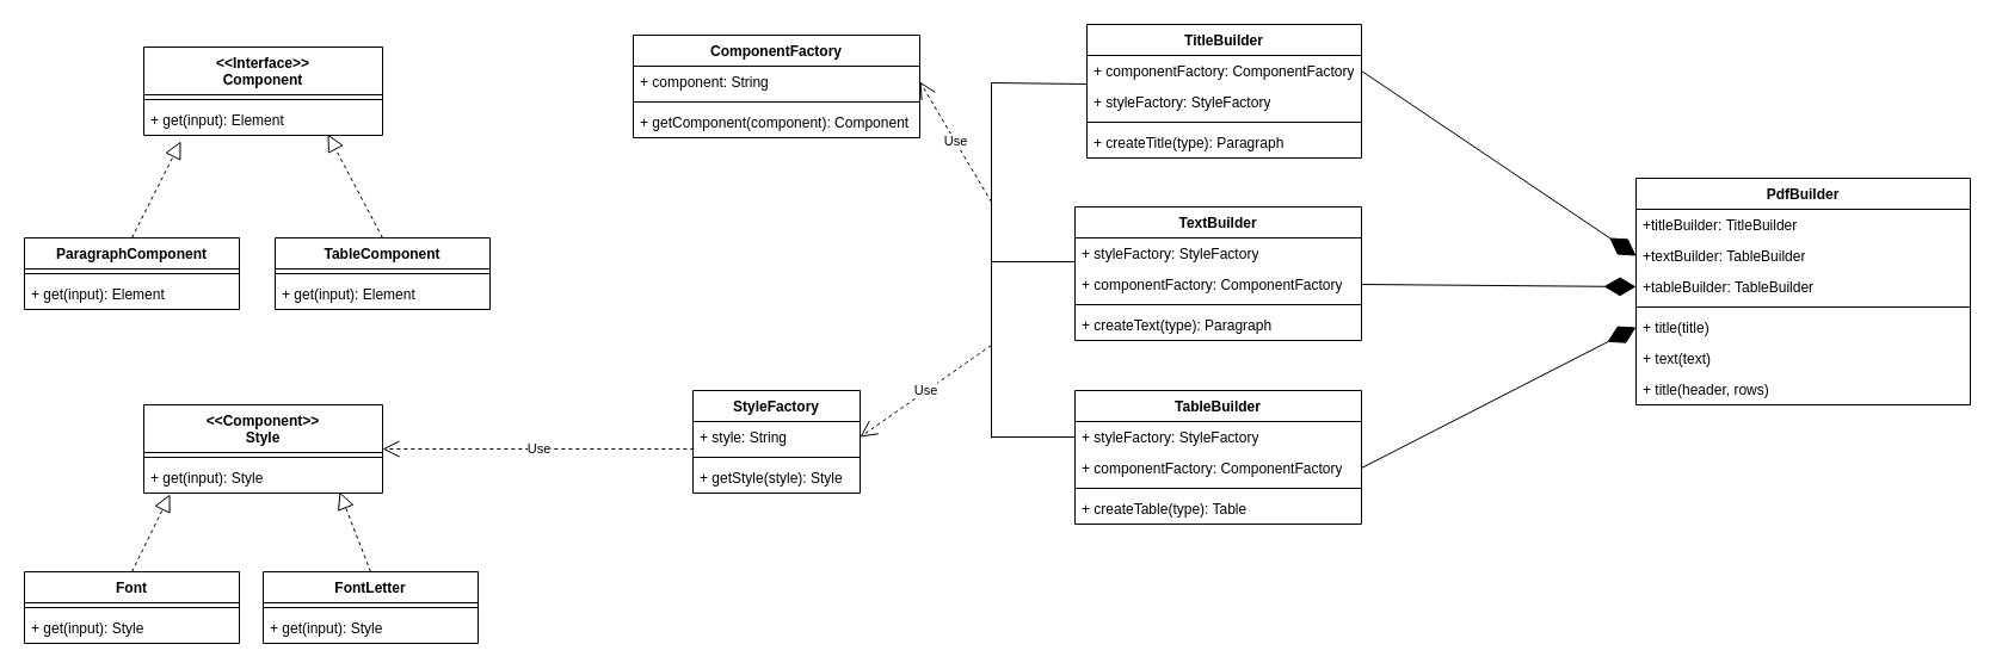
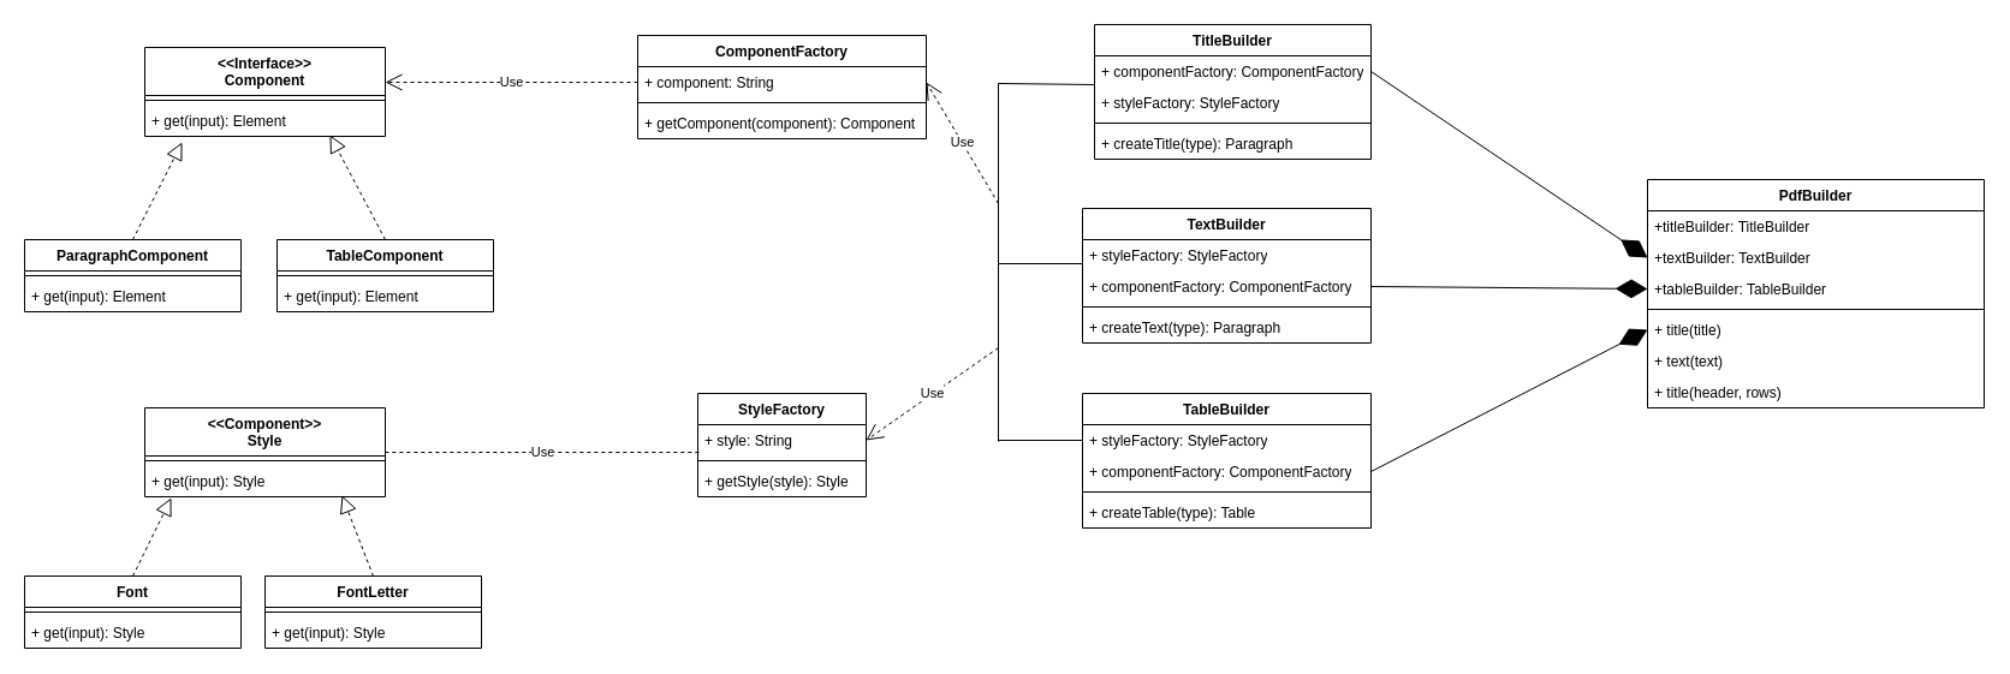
  <mxCell id="0" />
  <mxCell id="1" parent="0" />
  <mxCell id="2" value="&amp;lt;&amp;lt;Interface&amp;gt;&amp;gt;&lt;br&gt;Component" style="swimlane;fontStyle=1;align=center;verticalAlign=top;childLayout=stackLayout;horizontal=1;startSize=40;horizontalStack=0;resizeParent=1;resizeParentMax=0;resizeLast=0;collapsible=1;marginBottom=0;whiteSpace=wrap;html=1;" parent="1" vertex="1"><mxGeometry x="120" y="39" width="200" height="74" as="geometry" /></mxCell>
  <mxCell id="3" value="" style="line;strokeWidth=1;fillColor=none;align=left;verticalAlign=middle;spacingTop=-1;spacingLeft=3;spacingRight=3;rotatable=0;labelPosition=right;points=[];portConstraint=eastwest;strokeColor=inherit;" parent="2" vertex="1"><mxGeometry y="40" width="200" height="8" as="geometry" /></mxCell>
  <mxCell id="4" value="+ get(input): Element" style="text;strokeColor=none;fillColor=none;align=left;verticalAlign=top;spacingLeft=4;spacingRight=4;overflow=hidden;rotatable=0;points=[[0,0.5],[1,0.5]];portConstraint=eastwest;whiteSpace=wrap;html=1;" parent="2" vertex="1"><mxGeometry y="48" width="200" height="26" as="geometry" /></mxCell>
  <mxCell id="5" value="ParagraphComponent" style="swimlane;fontStyle=1;align=center;verticalAlign=top;childLayout=stackLayout;horizontal=1;startSize=26;horizontalStack=0;resizeParent=1;resizeParentMax=0;resizeLast=0;collapsible=1;marginBottom=0;whiteSpace=wrap;html=1;" parent="1" vertex="1"><mxGeometry x="20" y="199" width="180" height="60" as="geometry" /></mxCell>
  <mxCell id="6" value="" style="line;strokeWidth=1;fillColor=none;align=left;verticalAlign=middle;spacingTop=-1;spacingLeft=3;spacingRight=3;rotatable=0;labelPosition=right;points=[];portConstraint=eastwest;strokeColor=inherit;" parent="5" vertex="1"><mxGeometry y="26" width="180" height="8" as="geometry" /></mxCell>
  <mxCell id="7" value="+ get(input): Element" style="text;strokeColor=none;fillColor=none;align=left;verticalAlign=top;spacingLeft=4;spacingRight=4;overflow=hidden;rotatable=0;points=[[0,0.5],[1,0.5]];portConstraint=eastwest;whiteSpace=wrap;html=1;" parent="5" vertex="1"><mxGeometry y="34" width="180" height="26" as="geometry" /></mxCell>
  <mxCell id="8" value="TableComponent" style="swimlane;fontStyle=1;align=center;verticalAlign=top;childLayout=stackLayout;horizontal=1;startSize=26;horizontalStack=0;resizeParent=1;resizeParentMax=0;resizeLast=0;collapsible=1;marginBottom=0;whiteSpace=wrap;html=1;" parent="1" vertex="1"><mxGeometry x="230" y="199" width="180" height="60" as="geometry" /></mxCell>
  <mxCell id="9" value="" style="line;strokeWidth=1;fillColor=none;align=left;verticalAlign=middle;spacingTop=-1;spacingLeft=3;spacingRight=3;rotatable=0;labelPosition=right;points=[];portConstraint=eastwest;strokeColor=inherit;" parent="8" vertex="1"><mxGeometry y="26" width="180" height="8" as="geometry" /></mxCell>
  <mxCell id="10" value="+ get(input): Element" style="text;strokeColor=none;fillColor=none;align=left;verticalAlign=top;spacingLeft=4;spacingRight=4;overflow=hidden;rotatable=0;points=[[0,0.5],[1,0.5]];portConstraint=eastwest;whiteSpace=wrap;html=1;" parent="8" vertex="1"><mxGeometry y="34" width="180" height="26" as="geometry" /></mxCell>
  <mxCell id="11" value="" style="endArrow=block;dashed=1;endFill=0;endSize=12;html=1;rounded=0;exitX=0.5;exitY=0;exitDx=0;exitDy=0;entryX=0.155;entryY=1.192;entryDx=0;entryDy=0;entryPerimeter=0;" parent="1" source="5" target="4" edge="1"><mxGeometry width="160" relative="1" as="geometry"><mxPoint x="30" y="9" as="sourcePoint" /><mxPoint x="190" y="9" as="targetPoint" /></mxGeometry></mxCell>
  <mxCell id="12" value="" style="endArrow=block;dashed=1;endFill=0;endSize=12;html=1;rounded=0;exitX=0.5;exitY=0;exitDx=0;exitDy=0;entryX=0.77;entryY=0.962;entryDx=0;entryDy=0;entryPerimeter=0;" parent="1" source="8" target="4" edge="1"><mxGeometry width="160" relative="1" as="geometry"><mxPoint x="550" y="136.5" as="sourcePoint" /><mxPoint x="671" y="75.5" as="targetPoint" /></mxGeometry></mxCell>
  <mxCell id="13" value="&amp;lt;&amp;lt;Component&amp;gt;&amp;gt;&lt;br&gt;Style" style="swimlane;fontStyle=1;align=center;verticalAlign=top;childLayout=stackLayout;horizontal=1;startSize=40;horizontalStack=0;resizeParent=1;resizeParentMax=0;resizeLast=0;collapsible=1;marginBottom=0;whiteSpace=wrap;html=1;" parent="1" vertex="1"><mxGeometry x="120" y="339" width="200" height="74" as="geometry" /></mxCell>
  <mxCell id="14" value="" style="line;strokeWidth=1;fillColor=none;align=left;verticalAlign=middle;spacingTop=-1;spacingLeft=3;spacingRight=3;rotatable=0;labelPosition=right;points=[];portConstraint=eastwest;strokeColor=inherit;" parent="13" vertex="1"><mxGeometry y="40" width="200" height="8" as="geometry" /></mxCell>
  <mxCell id="15" value="+ get(input): Style" style="text;strokeColor=none;fillColor=none;align=left;verticalAlign=top;spacingLeft=4;spacingRight=4;overflow=hidden;rotatable=0;points=[[0,0.5],[1,0.5]];portConstraint=eastwest;whiteSpace=wrap;html=1;" parent="13" vertex="1"><mxGeometry y="48" width="200" height="26" as="geometry" /></mxCell>
  <mxCell id="16" value="Font" style="swimlane;fontStyle=1;align=center;verticalAlign=top;childLayout=stackLayout;horizontal=1;startSize=26;horizontalStack=0;resizeParent=1;resizeParentMax=0;resizeLast=0;collapsible=1;marginBottom=0;whiteSpace=wrap;html=1;" parent="1" vertex="1"><mxGeometry x="20" y="479" width="180" height="60" as="geometry" /></mxCell>
  <mxCell id="17" value="" style="line;strokeWidth=1;fillColor=none;align=left;verticalAlign=middle;spacingTop=-1;spacingLeft=3;spacingRight=3;rotatable=0;labelPosition=right;points=[];portConstraint=eastwest;strokeColor=inherit;" parent="16" vertex="1"><mxGeometry y="26" width="180" height="8" as="geometry" /></mxCell>
  <mxCell id="18" value="+ get(input): Style" style="text;strokeColor=none;fillColor=none;align=left;verticalAlign=top;spacingLeft=4;spacingRight=4;overflow=hidden;rotatable=0;points=[[0,0.5],[1,0.5]];portConstraint=eastwest;whiteSpace=wrap;html=1;" parent="16" vertex="1"><mxGeometry y="34" width="180" height="26" as="geometry" /></mxCell>
  <mxCell id="19" value="FontLetter" style="swimlane;fontStyle=1;align=center;verticalAlign=top;childLayout=stackLayout;horizontal=1;startSize=26;horizontalStack=0;resizeParent=1;resizeParentMax=0;resizeLast=0;collapsible=1;marginBottom=0;whiteSpace=wrap;html=1;" parent="1" vertex="1"><mxGeometry x="220" y="479" width="180" height="60" as="geometry" /></mxCell>
  <mxCell id="20" value="" style="line;strokeWidth=1;fillColor=none;align=left;verticalAlign=middle;spacingTop=-1;spacingLeft=3;spacingRight=3;rotatable=0;labelPosition=right;points=[];portConstraint=eastwest;strokeColor=inherit;" parent="19" vertex="1"><mxGeometry y="26" width="180" height="8" as="geometry" /></mxCell>
  <mxCell id="21" value="+ get(input): Style" style="text;strokeColor=none;fillColor=none;align=left;verticalAlign=top;spacingLeft=4;spacingRight=4;overflow=hidden;rotatable=0;points=[[0,0.5],[1,0.5]];portConstraint=eastwest;whiteSpace=wrap;html=1;" parent="19" vertex="1"><mxGeometry y="34" width="180" height="26" as="geometry" /></mxCell>
  <mxCell id="22" value="" style="endArrow=block;dashed=1;endFill=0;endSize=12;html=1;rounded=0;exitX=0.5;exitY=0;exitDx=0;exitDy=0;entryX=0.11;entryY=1.038;entryDx=0;entryDy=0;entryPerimeter=0;" parent="1" source="16" target="15" edge="1"><mxGeometry width="160" relative="1" as="geometry"><mxPoint x="79" y="410" as="sourcePoint" /><mxPoint x="160" y="319" as="targetPoint" /></mxGeometry></mxCell>
  <mxCell id="23" value="" style="endArrow=block;dashed=1;endFill=0;endSize=12;html=1;rounded=0;exitX=0.5;exitY=0;exitDx=0;exitDy=0;entryX=0.82;entryY=0.962;entryDx=0;entryDy=0;entryPerimeter=0;" parent="1" source="19" target="15" edge="1"><mxGeometry width="160" relative="1" as="geometry"><mxPoint x="570" y="530" as="sourcePoint" /><mxPoint x="651" y="439" as="targetPoint" /></mxGeometry></mxCell>
  <mxCell id="24" value="ComponentFactory" style="swimlane;fontStyle=1;align=center;verticalAlign=top;childLayout=stackLayout;horizontal=1;startSize=26;horizontalStack=0;resizeParent=1;resizeParentMax=0;resizeLast=0;collapsible=1;marginBottom=0;whiteSpace=wrap;html=1;" parent="1" vertex="1"><mxGeometry x="530" y="29" width="240" height="86" as="geometry" /></mxCell>
  <mxCell id="25" value="+ component: String" style="text;strokeColor=none;fillColor=none;align=left;verticalAlign=top;spacingLeft=4;spacingRight=4;overflow=hidden;rotatable=0;points=[[0,0.5],[1,0.5]];portConstraint=eastwest;whiteSpace=wrap;html=1;" parent="24" vertex="1"><mxGeometry y="26" width="240" height="26" as="geometry" /></mxCell>
  <mxCell id="26" value="" style="line;strokeWidth=1;fillColor=none;align=left;verticalAlign=middle;spacingTop=-1;spacingLeft=3;spacingRight=3;rotatable=0;labelPosition=right;points=[];portConstraint=eastwest;strokeColor=inherit;" parent="24" vertex="1"><mxGeometry y="52" width="240" height="8" as="geometry" /></mxCell>
  <mxCell id="27" value="+ getComponent(component): Component" style="text;strokeColor=none;fillColor=none;align=left;verticalAlign=top;spacingLeft=4;spacingRight=4;overflow=hidden;rotatable=0;points=[[0,0.5],[1,0.5]];portConstraint=eastwest;whiteSpace=wrap;html=1;" parent="24" vertex="1"><mxGeometry y="60" width="240" height="26" as="geometry" /></mxCell>
  <mxCell id="28" value="StyleFactory" style="swimlane;fontStyle=1;align=center;verticalAlign=top;childLayout=stackLayout;horizontal=1;startSize=26;horizontalStack=0;resizeParent=1;resizeParentMax=0;resizeLast=0;collapsible=1;marginBottom=0;whiteSpace=wrap;html=1;" parent="1" vertex="1"><mxGeometry x="580" y="327" width="140" height="86" as="geometry" /></mxCell>
  <mxCell id="29" value="+ style: String" style="text;strokeColor=none;fillColor=none;align=left;verticalAlign=top;spacingLeft=4;spacingRight=4;overflow=hidden;rotatable=0;points=[[0,0.5],[1,0.5]];portConstraint=eastwest;whiteSpace=wrap;html=1;" parent="28" vertex="1"><mxGeometry y="26" width="140" height="26" as="geometry" /></mxCell>
  <mxCell id="30" value="" style="line;strokeWidth=1;fillColor=none;align=left;verticalAlign=middle;spacingTop=-1;spacingLeft=3;spacingRight=3;rotatable=0;labelPosition=right;points=[];portConstraint=eastwest;strokeColor=inherit;" parent="28" vertex="1"><mxGeometry y="52" width="140" height="8" as="geometry" /></mxCell>
  <mxCell id="31" value="+ getStyle(style): Style" style="text;strokeColor=none;fillColor=none;align=left;verticalAlign=top;spacingLeft=4;spacingRight=4;overflow=hidden;rotatable=0;points=[[0,0.5],[1,0.5]];portConstraint=eastwest;whiteSpace=wrap;html=1;" parent="28" vertex="1"><mxGeometry y="60" width="140" height="26" as="geometry" /></mxCell>
- <mxCell id="33" value="Use" style="endArrow=open;endSize=12;dashed=1;html=1;rounded=0;entryX=1;entryY=0.5;entryDx=0;entryDy=0;exitX=0.006;exitY=0.885;exitDx=0;exitDy=0;exitPerimeter=0;" parent="1" source="29" target="13" edge="1"><mxGeometry width="160" relative="1" as="geometry"><mxPoint x="532" y="376" as="sourcePoint" /><mxPoint x="264" y="311" as="targetPoint" /></mxGeometry></mxCell>
+ <mxCell id="32" value="Use" style="endArrow=open;endSize=12;dashed=1;html=1;rounded=0;exitX=0;exitY=0.5;exitDx=0;exitDy=0;entryX=1;entryY=0.392;entryDx=0;entryDy=0;entryPerimeter=0;" parent="1" source="25" target="2" edge="1"><mxGeometry width="160" relative="1" as="geometry"><mxPoint x="350" y="139" as="sourcePoint" /><mxPoint x="510" y="139" as="targetPoint" /></mxGeometry></mxCell>
+ <mxCell id="33" value="Use" style="endArrow=none;endSize=12;dashed=1;html=1;rounded=0;entryX=1;entryY=0.5;entryDx=0;entryDy=0;exitX=0.006;exitY=0.885;exitDx=0;exitDy=0;exitPerimeter=0;" parent="1" source="29" target="13" edge="1"><mxGeometry width="160" relative="1" as="geometry"><mxPoint x="532" y="376" as="sourcePoint" /><mxPoint x="264" y="311" as="targetPoint" /></mxGeometry></mxCell>
  <mxCell id="34" value="TitleBuilder" style="swimlane;fontStyle=1;align=center;verticalAlign=top;childLayout=stackLayout;horizontal=1;startSize=26;horizontalStack=0;resizeParent=1;resizeParentMax=0;resizeLast=0;collapsible=1;marginBottom=0;whiteSpace=wrap;html=1;" parent="1" vertex="1"><mxGeometry x="910" y="20" width="230" height="112" as="geometry" /></mxCell>
  <mxCell id="35" value="+ componentFactory: ComponentFactory" style="text;strokeColor=none;fillColor=none;align=left;verticalAlign=top;spacingLeft=4;spacingRight=4;overflow=hidden;rotatable=0;points=[[0,0.5],[1,0.5]];portConstraint=eastwest;whiteSpace=wrap;html=1;" parent="34" vertex="1"><mxGeometry y="26" width="230" height="26" as="geometry" /></mxCell>
  <mxCell id="36" value="+ styleFactory: StyleFactory" style="text;strokeColor=none;fillColor=none;align=left;verticalAlign=top;spacingLeft=4;spacingRight=4;overflow=hidden;rotatable=0;points=[[0,0.5],[1,0.5]];portConstraint=eastwest;whiteSpace=wrap;html=1;" parent="34" vertex="1"><mxGeometry y="52" width="230" height="26" as="geometry" /></mxCell>
  <mxCell id="37" value="" style="line;strokeWidth=1;fillColor=none;align=left;verticalAlign=middle;spacingTop=-1;spacingLeft=3;spacingRight=3;rotatable=0;labelPosition=right;points=[];portConstraint=eastwest;strokeColor=inherit;" parent="34" vertex="1"><mxGeometry y="78" width="230" height="8" as="geometry" /></mxCell>
  <mxCell id="38" value="+ createTitle(type): Paragraph" style="text;strokeColor=none;fillColor=none;align=left;verticalAlign=top;spacingLeft=4;spacingRight=4;overflow=hidden;rotatable=0;points=[[0,0.5],[1,0.5]];portConstraint=eastwest;whiteSpace=wrap;html=1;" parent="34" vertex="1"><mxGeometry y="86" width="230" height="26" as="geometry" /></mxCell>
  <mxCell id="39" value="TextBuilder" style="swimlane;fontStyle=1;align=center;verticalAlign=top;childLayout=stackLayout;horizontal=1;startSize=26;horizontalStack=0;resizeParent=1;resizeParentMax=0;resizeLast=0;collapsible=1;marginBottom=0;whiteSpace=wrap;html=1;" parent="1" vertex="1"><mxGeometry x="900" y="173" width="240" height="112" as="geometry" /></mxCell>
  <mxCell id="40" value="+ styleFactory: StyleFactory" style="text;strokeColor=none;fillColor=none;align=left;verticalAlign=top;spacingLeft=4;spacingRight=4;overflow=hidden;rotatable=0;points=[[0,0.5],[1,0.5]];portConstraint=eastwest;whiteSpace=wrap;html=1;" parent="39" vertex="1"><mxGeometry y="26" width="240" height="26" as="geometry" /></mxCell>
  <mxCell id="41" value="+ componentFactory: ComponentFactory" style="text;strokeColor=none;fillColor=none;align=left;verticalAlign=top;spacingLeft=4;spacingRight=4;overflow=hidden;rotatable=0;points=[[0,0.5],[1,0.5]];portConstraint=eastwest;whiteSpace=wrap;html=1;" parent="39" vertex="1"><mxGeometry y="52" width="240" height="26" as="geometry" /></mxCell>
  <mxCell id="42" value="" style="line;strokeWidth=1;fillColor=none;align=left;verticalAlign=middle;spacingTop=-1;spacingLeft=3;spacingRight=3;rotatable=0;labelPosition=right;points=[];portConstraint=eastwest;strokeColor=inherit;" parent="39" vertex="1"><mxGeometry y="78" width="240" height="8" as="geometry" /></mxCell>
  <mxCell id="43" value="+ createText(type): Paragraph" style="text;strokeColor=none;fillColor=none;align=left;verticalAlign=top;spacingLeft=4;spacingRight=4;overflow=hidden;rotatable=0;points=[[0,0.5],[1,0.5]];portConstraint=eastwest;whiteSpace=wrap;html=1;" parent="39" vertex="1"><mxGeometry y="86" width="240" height="26" as="geometry" /></mxCell>
  <mxCell id="44" value="TableBuilder" style="swimlane;fontStyle=1;align=center;verticalAlign=top;childLayout=stackLayout;horizontal=1;startSize=26;horizontalStack=0;resizeParent=1;resizeParentMax=0;resizeLast=0;collapsible=1;marginBottom=0;whiteSpace=wrap;html=1;" parent="1" vertex="1"><mxGeometry x="900" y="327" width="240" height="112" as="geometry" /></mxCell>
  <mxCell id="45" value="+ styleFactory: StyleFactory" style="text;strokeColor=none;fillColor=none;align=left;verticalAlign=top;spacingLeft=4;spacingRight=4;overflow=hidden;rotatable=0;points=[[0,0.5],[1,0.5]];portConstraint=eastwest;whiteSpace=wrap;html=1;" parent="44" vertex="1"><mxGeometry y="26" width="240" height="26" as="geometry" /></mxCell>
  <mxCell id="46" value="+ componentFactory: ComponentFactory" style="text;strokeColor=none;fillColor=none;align=left;verticalAlign=top;spacingLeft=4;spacingRight=4;overflow=hidden;rotatable=0;points=[[0,0.5],[1,0.5]];portConstraint=eastwest;whiteSpace=wrap;html=1;" parent="44" vertex="1"><mxGeometry y="52" width="240" height="26" as="geometry" /></mxCell>
  <mxCell id="47" value="" style="line;strokeWidth=1;fillColor=none;align=left;verticalAlign=middle;spacingTop=-1;spacingLeft=3;spacingRight=3;rotatable=0;labelPosition=right;points=[];portConstraint=eastwest;strokeColor=inherit;" parent="44" vertex="1"><mxGeometry y="78" width="240" height="8" as="geometry" /></mxCell>
  <mxCell id="48" value="+ createTable(type): Table" style="text;strokeColor=none;fillColor=none;align=left;verticalAlign=top;spacingLeft=4;spacingRight=4;overflow=hidden;rotatable=0;points=[[0,0.5],[1,0.5]];portConstraint=eastwest;whiteSpace=wrap;html=1;" parent="44" vertex="1"><mxGeometry y="86" width="240" height="26" as="geometry" /></mxCell>
  <mxCell id="49" value="PdfBuilder" style="swimlane;fontStyle=1;align=center;verticalAlign=top;childLayout=stackLayout;horizontal=1;startSize=26;horizontalStack=0;resizeParent=1;resizeParentMax=0;resizeLast=0;collapsible=1;marginBottom=0;whiteSpace=wrap;html=1;" parent="1" vertex="1"><mxGeometry x="1370" y="149" width="280" height="190" as="geometry" /></mxCell>
  <mxCell id="50" value="+titleBuilder:&amp;nbsp;TitleBuilder" style="text;strokeColor=none;fillColor=none;align=left;verticalAlign=top;spacingLeft=4;spacingRight=4;overflow=hidden;rotatable=0;points=[[0,0.5],[1,0.5]];portConstraint=eastwest;whiteSpace=wrap;html=1;" parent="49" vertex="1"><mxGeometry y="26" width="280" height="26" as="geometry" /></mxCell>
- <mxCell id="51" value="+textBuilder:&amp;nbsp;TableBuilder" style="text;strokeColor=none;fillColor=none;align=left;verticalAlign=top;spacingLeft=4;spacingRight=4;overflow=hidden;rotatable=0;points=[[0,0.5],[1,0.5]];portConstraint=eastwest;whiteSpace=wrap;html=1;" parent="49" vertex="1"><mxGeometry y="52" width="280" height="26" as="geometry" /></mxCell>
+ <mxCell id="51" value="+textBuilder:&amp;nbsp;TextBuilder" style="text;strokeColor=none;fillColor=none;align=left;verticalAlign=top;spacingLeft=4;spacingRight=4;overflow=hidden;rotatable=0;points=[[0,0.5],[1,0.5]];portConstraint=eastwest;whiteSpace=wrap;html=1;" parent="49" vertex="1"><mxGeometry y="52" width="280" height="26" as="geometry" /></mxCell>
  <mxCell id="52" value="+tableBuilder:&amp;nbsp;TableBuilder" style="text;strokeColor=none;fillColor=none;align=left;verticalAlign=top;spacingLeft=4;spacingRight=4;overflow=hidden;rotatable=0;points=[[0,0.5],[1,0.5]];portConstraint=eastwest;whiteSpace=wrap;html=1;" vertex="1" parent="49"><mxGeometry y="78" width="280" height="26" as="geometry" /></mxCell>
  <mxCell id="53" value="" style="line;strokeWidth=1;fillColor=none;align=left;verticalAlign=middle;spacingTop=-1;spacingLeft=3;spacingRight=3;rotatable=0;labelPosition=right;points=[];portConstraint=eastwest;strokeColor=inherit;" parent="49" vertex="1"><mxGeometry y="104" width="280" height="8" as="geometry" /></mxCell>
  <mxCell id="54" value="+ title(title)" style="text;strokeColor=none;fillColor=none;align=left;verticalAlign=top;spacingLeft=4;spacingRight=4;overflow=hidden;rotatable=0;points=[[0,0.5],[1,0.5]];portConstraint=eastwest;whiteSpace=wrap;html=1;" parent="49" vertex="1"><mxGeometry y="112" width="280" height="26" as="geometry" /></mxCell>
  <mxCell id="55" value="+ text(text)" style="text;strokeColor=none;fillColor=none;align=left;verticalAlign=top;spacingLeft=4;spacingRight=4;overflow=hidden;rotatable=0;points=[[0,0.5],[1,0.5]];portConstraint=eastwest;whiteSpace=wrap;html=1;" vertex="1" parent="49"><mxGeometry y="138" width="280" height="26" as="geometry" /></mxCell>
  <mxCell id="56" value="+ title(header, rows)" style="text;strokeColor=none;fillColor=none;align=left;verticalAlign=top;spacingLeft=4;spacingRight=4;overflow=hidden;rotatable=0;points=[[0,0.5],[1,0.5]];portConstraint=eastwest;whiteSpace=wrap;html=1;" vertex="1" parent="49"><mxGeometry y="164" width="280" height="26" as="geometry" /></mxCell>
  <mxCell id="57" value="" style="endArrow=none;html=1;rounded=0;" edge="1" parent="1"><mxGeometry width="50" height="50" relative="1" as="geometry"><mxPoint x="830" y="367" as="sourcePoint" /><mxPoint x="830" y="69" as="targetPoint" /></mxGeometry></mxCell>
  <mxCell id="58" value="" style="endArrow=none;html=1;rounded=0;entryX=0;entryY=0.5;entryDx=0;entryDy=0;" edge="1" parent="1" target="45"><mxGeometry width="50" height="50" relative="1" as="geometry"><mxPoint x="830" y="366" as="sourcePoint" /><mxPoint x="830" y="366" as="targetPoint" /></mxGeometry></mxCell>
  <mxCell id="59" value="" style="endArrow=none;html=1;rounded=0;entryX=0;entryY=-0.077;entryDx=0;entryDy=0;entryPerimeter=0;" edge="1" parent="1" target="36"><mxGeometry width="50" height="50" relative="1" as="geometry"><mxPoint x="830" y="69" as="sourcePoint" /><mxPoint x="1290" y="69" as="targetPoint" /></mxGeometry></mxCell>
  <mxCell id="60" value="" style="endArrow=none;html=1;rounded=0;" edge="1" parent="1"><mxGeometry width="50" height="50" relative="1" as="geometry"><mxPoint x="830" y="219" as="sourcePoint" /><mxPoint x="900" y="219" as="targetPoint" /></mxGeometry></mxCell>
  <mxCell id="61" value="Use" style="endArrow=open;endSize=12;dashed=1;html=1;rounded=0;entryX=1;entryY=0.5;entryDx=0;entryDy=0;" edge="1" parent="1" target="25"><mxGeometry width="160" relative="1" as="geometry"><mxPoint x="830" y="169" as="sourcePoint" /><mxPoint x="710" y="224.5" as="targetPoint" /></mxGeometry></mxCell>
  <mxCell id="62" value="Use" style="endArrow=open;endSize=12;dashed=1;html=1;rounded=0;entryX=1;entryY=0.5;entryDx=0;entryDy=0;" edge="1" parent="1" target="29"><mxGeometry width="160" relative="1" as="geometry"><mxPoint x="830" y="289" as="sourcePoint" /><mxPoint x="670" y="458.5" as="targetPoint" /></mxGeometry></mxCell>
  <mxCell id="63" value="" style="endArrow=diamondThin;endFill=1;endSize=24;html=1;rounded=0;entryX=0;entryY=0.5;entryDx=0;entryDy=0;exitX=1;exitY=0.5;exitDx=0;exitDy=0;" edge="1" parent="1" source="35" target="51"><mxGeometry width="160" relative="1" as="geometry"><mxPoint x="1090" y="289" as="sourcePoint" /><mxPoint x="1250" y="289" as="targetPoint" /></mxGeometry></mxCell>
  <mxCell id="64" value="" style="endArrow=diamondThin;endFill=1;endSize=24;html=1;rounded=0;entryX=0;entryY=0.5;entryDx=0;entryDy=0;exitX=1;exitY=0.5;exitDx=0;exitDy=0;" edge="1" parent="1" source="41" target="52"><mxGeometry width="160" relative="1" as="geometry"><mxPoint x="1110" y="359" as="sourcePoint" /><mxPoint x="1340" y="514" as="targetPoint" /></mxGeometry></mxCell>
  <mxCell id="65" value="" style="endArrow=diamondThin;endFill=1;endSize=24;html=1;rounded=0;entryX=0;entryY=0.5;entryDx=0;entryDy=0;exitX=1;exitY=0.5;exitDx=0;exitDy=0;" edge="1" parent="1" source="46" target="54"><mxGeometry width="160" relative="1" as="geometry"><mxPoint x="1080" y="509" as="sourcePoint" /><mxPoint x="1310" y="664" as="targetPoint" /></mxGeometry></mxCell>
